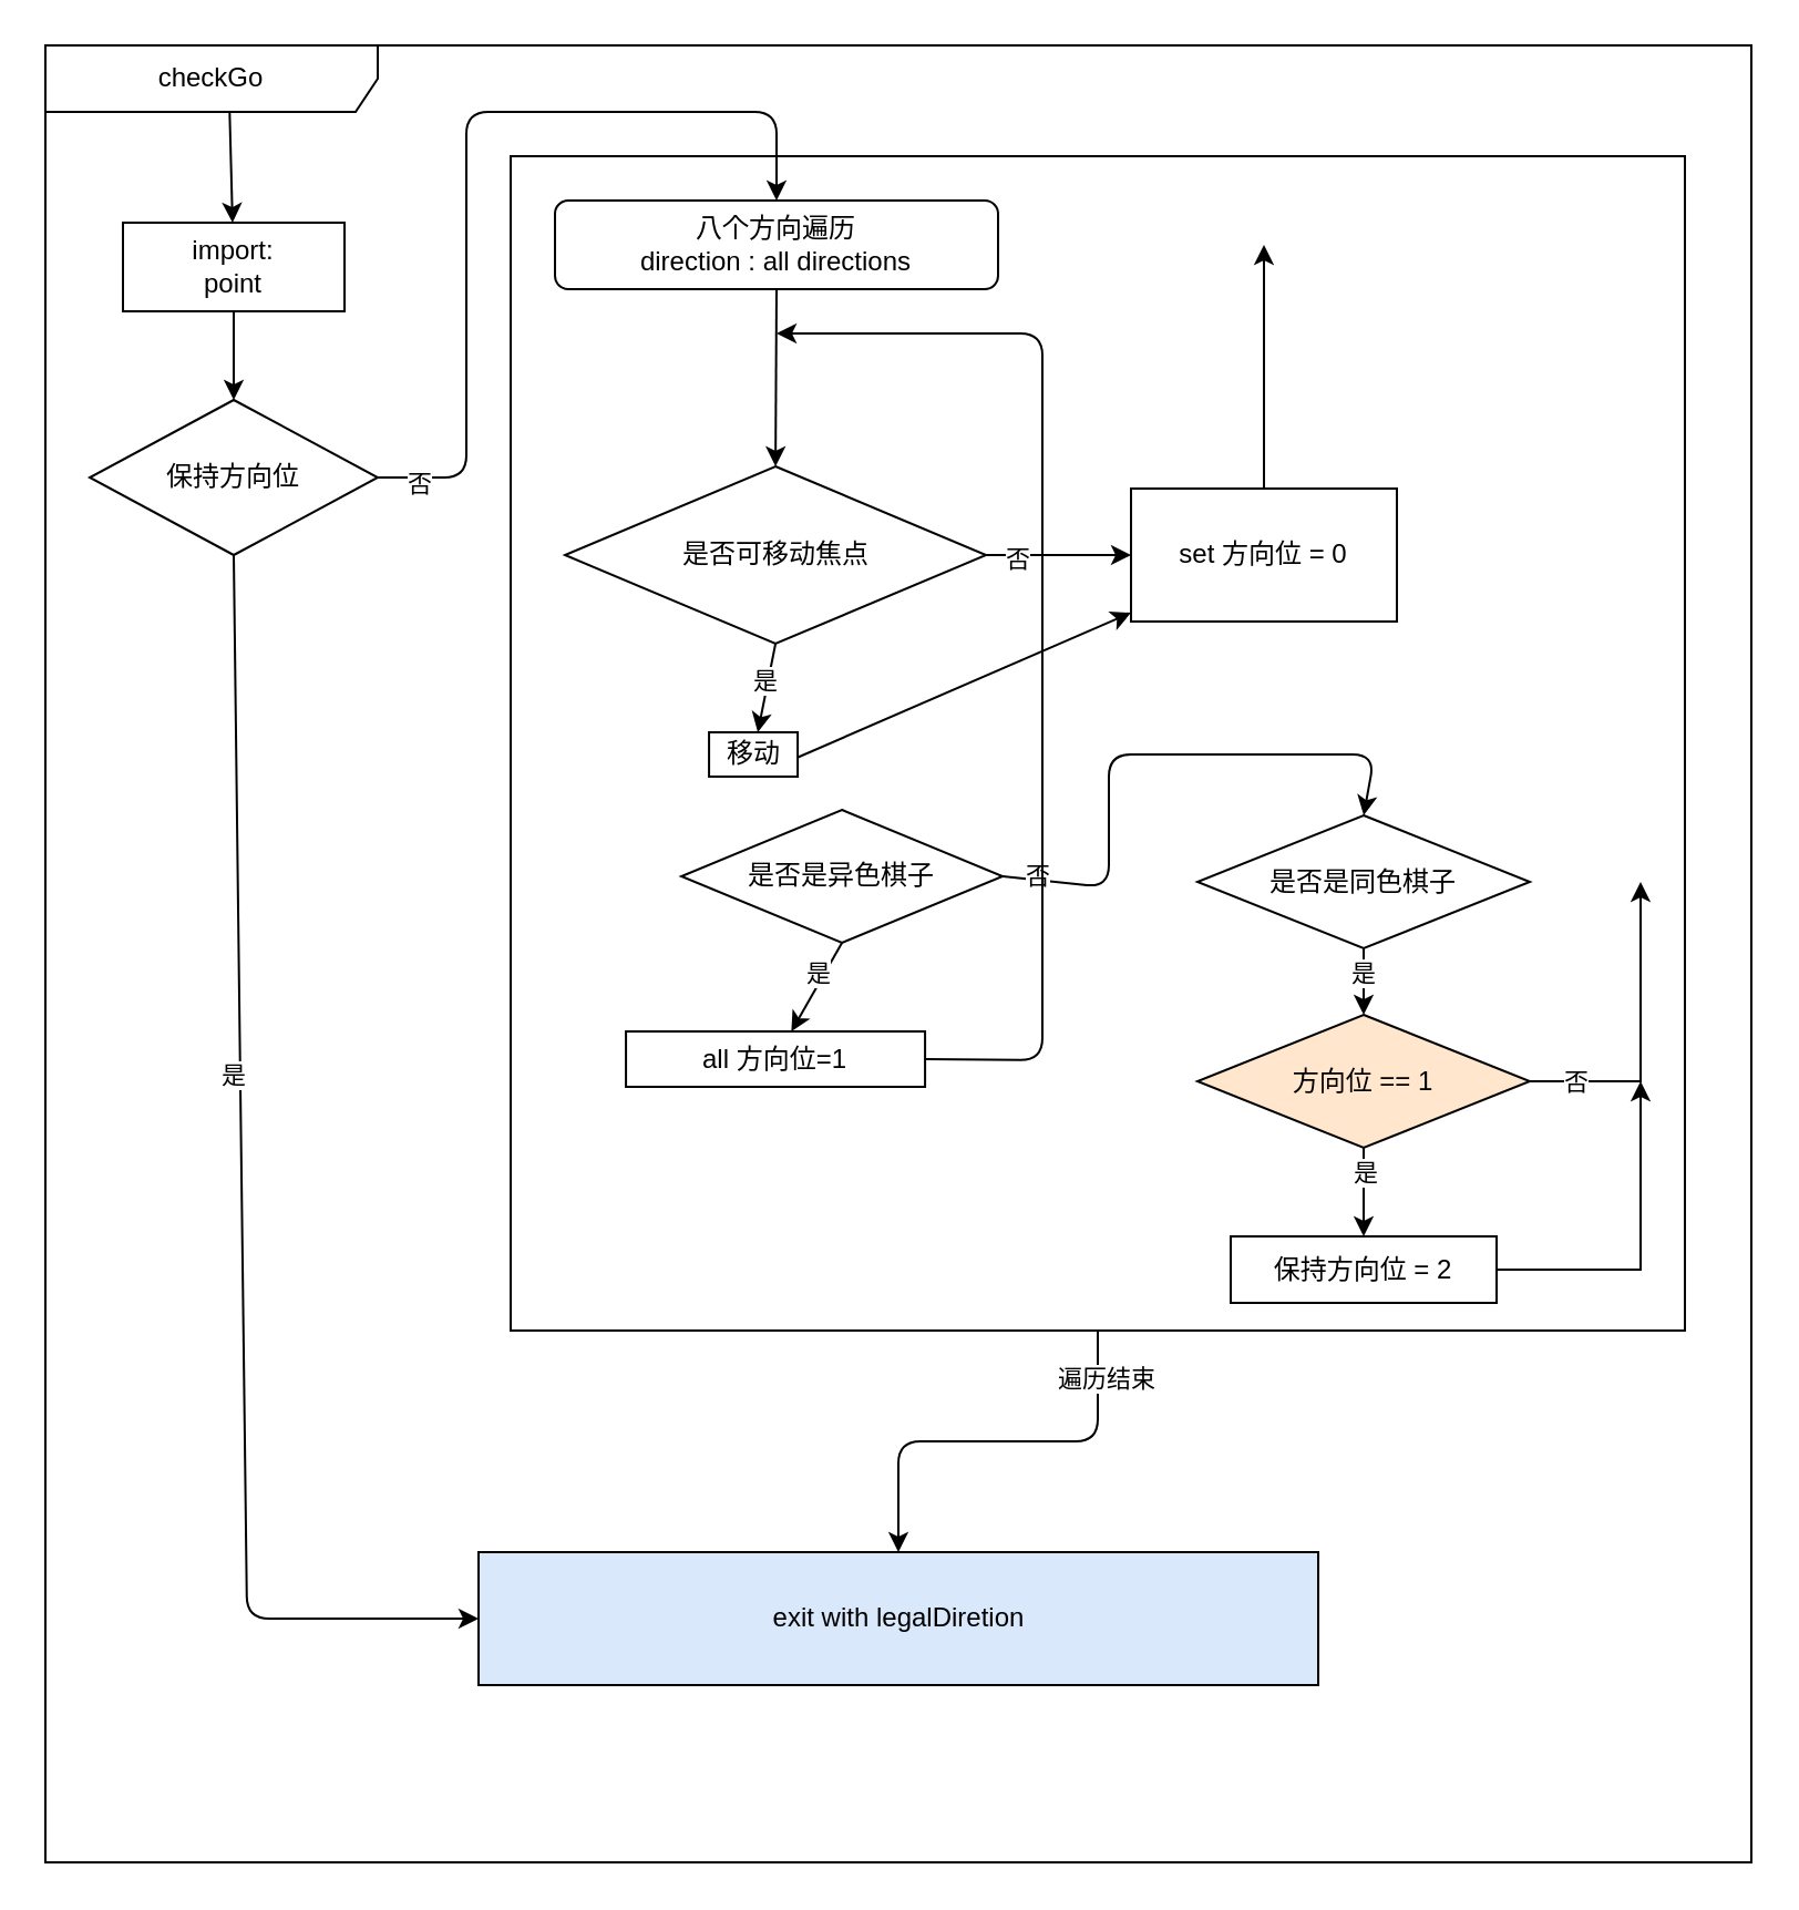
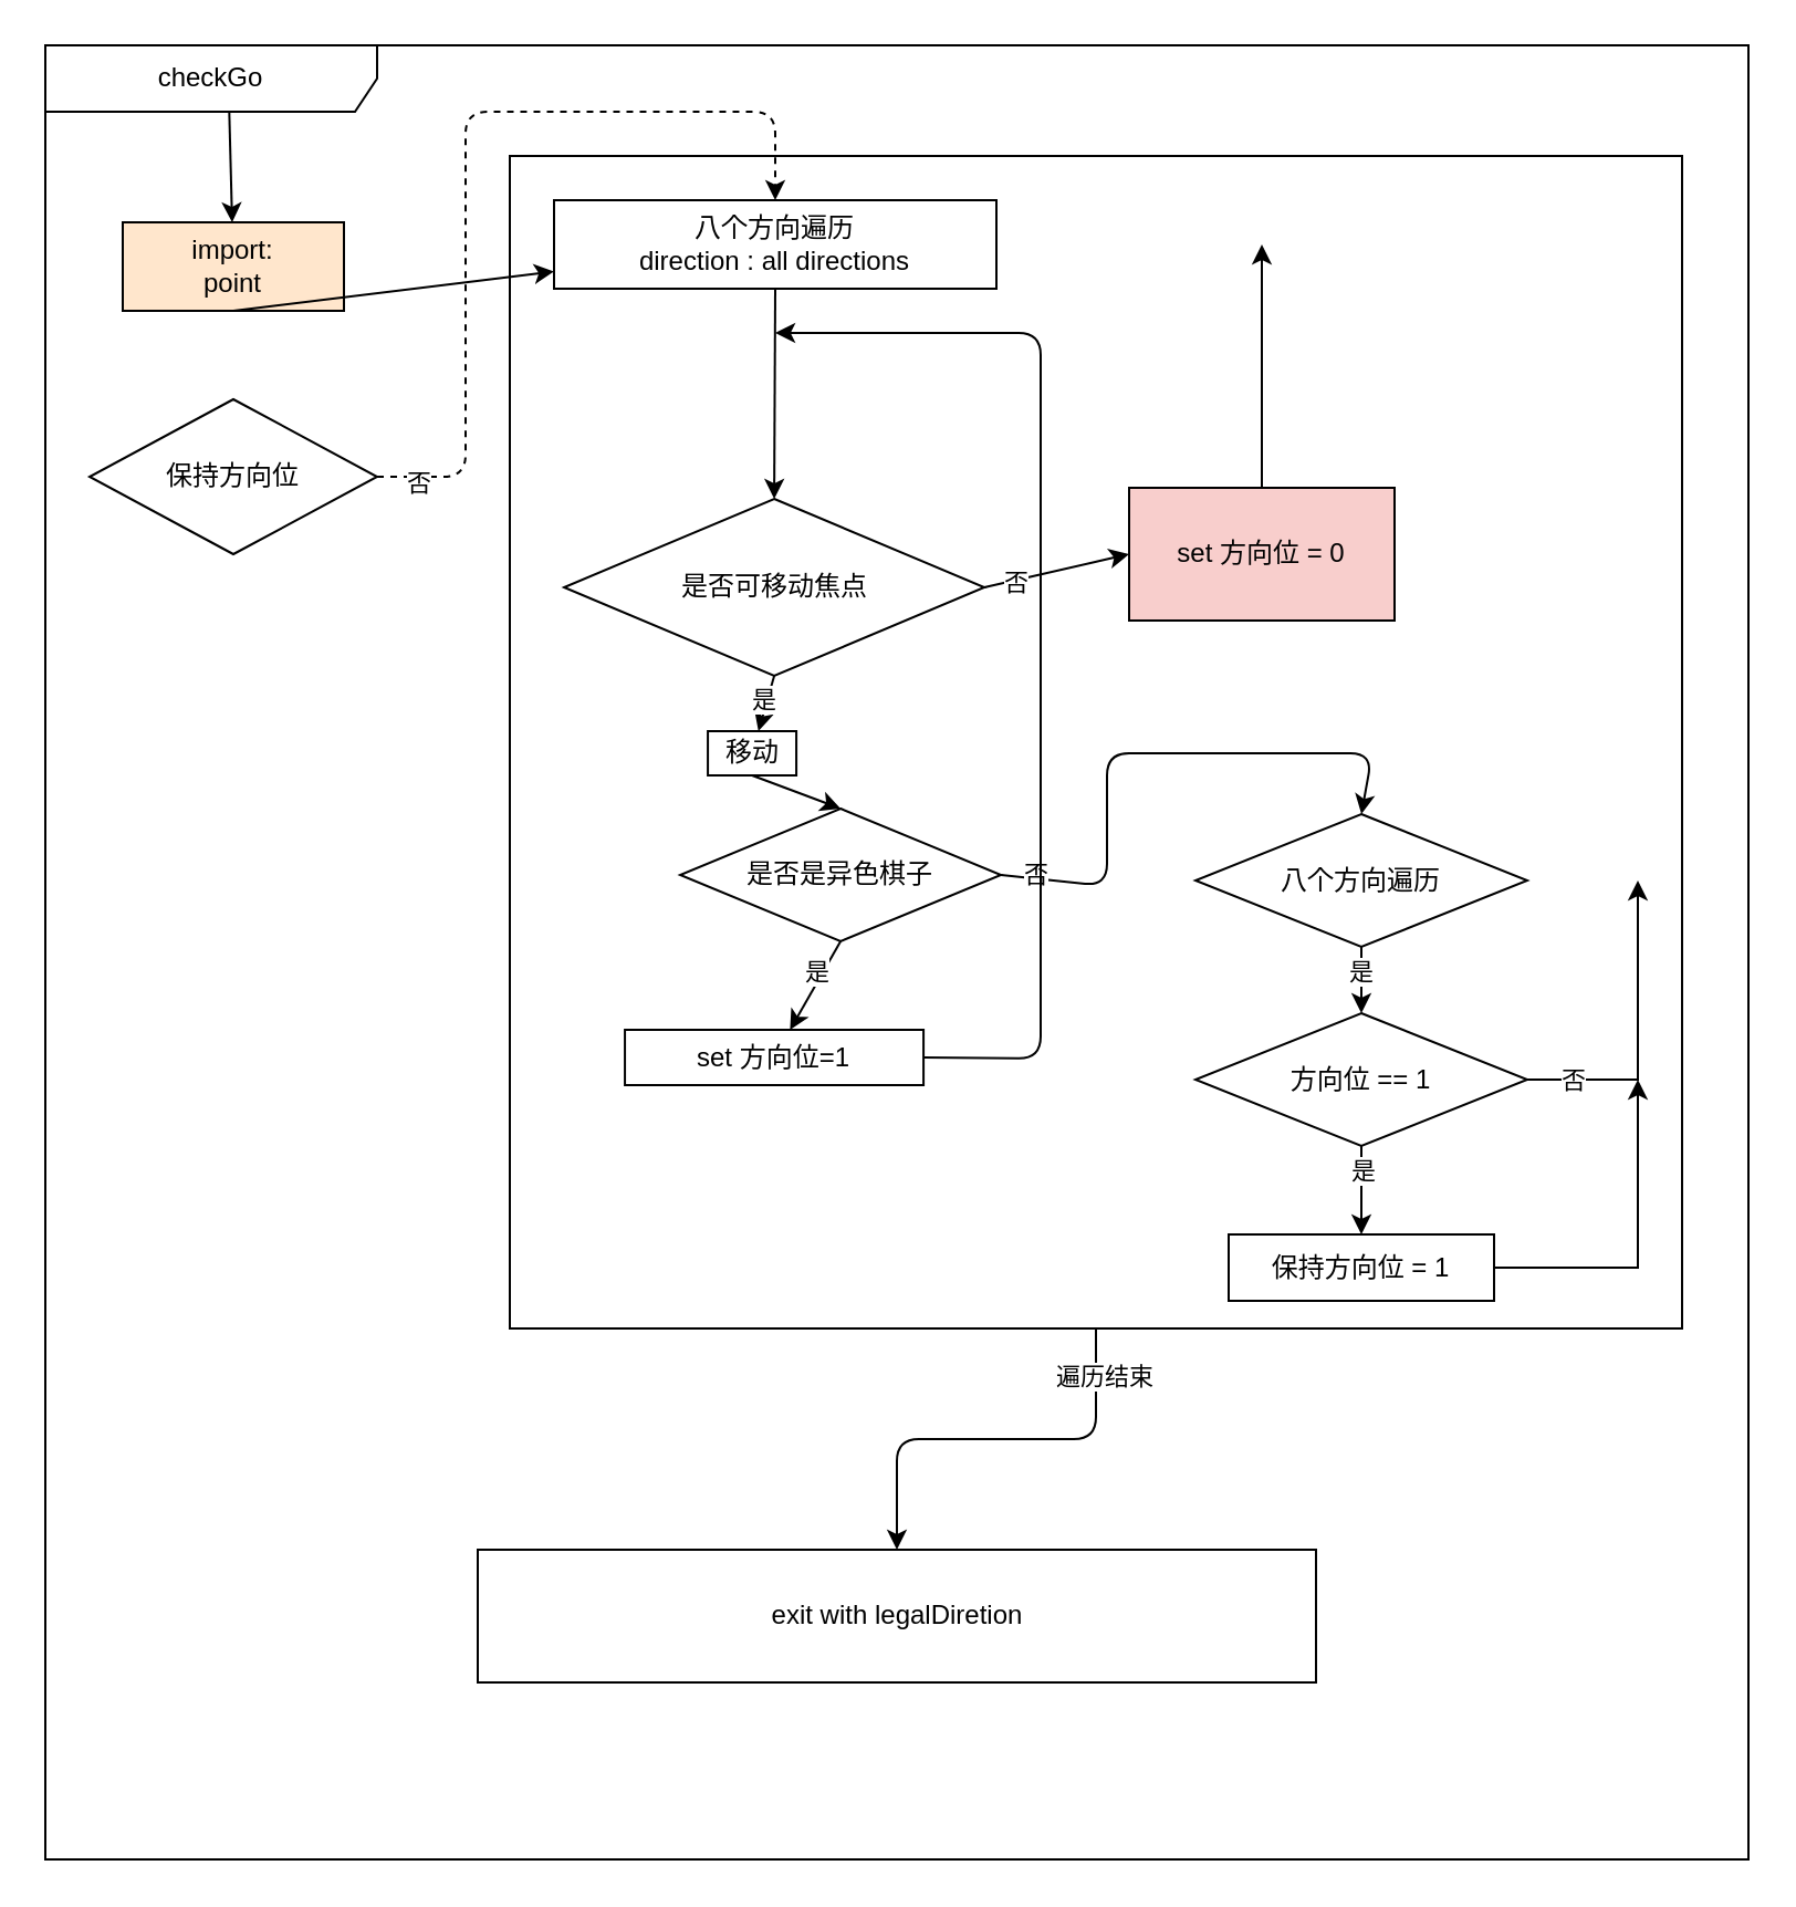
  <mxCell id="0" />
  <mxCell id="1" parent="0" />
  <mxCell id="2" value="checkGo" style="shape=umlFrame;whiteSpace=wrap;html=1;pointerEvents=0;recursiveResize=0;container=1;collapsible=0;width=150;height=30;" parent="1" vertex="1"><mxGeometry x="20" y="20" width="770" height="820" as="geometry" /></mxCell>
  <mxCell id="3" style="edgeStyle=none;html=1;exitX=0.5;exitY=1;exitDx=0;exitDy=0;entryX=0.5;entryY=0;entryDx=0;entryDy=0;" parent="2" source="5" target="42" edge="1"><mxGeometry relative="1" as="geometry"><Array as="points"><mxPoint x="475" y="630" /><mxPoint x="385" y="630" /></Array></mxGeometry></mxCell>
  <mxCell id="4" value="遍历结束" style="edgeLabel;html=1;align=center;verticalAlign=middle;resizable=0;points=[];" vertex="1" connectable="0" parent="3"><mxGeometry x="-0.779" y="3" relative="1" as="geometry"><mxPoint as="offset" /></mxGeometry></mxCell>
  <mxCell id="5" value="" style="rounded=0;whiteSpace=wrap;html=1;glass=0;shadow=0;" parent="2" vertex="1"><mxGeometry x="210" y="50" width="530" height="530" as="geometry" /></mxCell>
- <mxCell id="6" value="import:&lt;div&gt;point&lt;/div&gt;" style="rounded=0;whiteSpace=wrap;html=1;" parent="2" vertex="1"><mxGeometry x="35" y="80" width="100" height="40" as="geometry" /></mxCell>
+ <mxCell id="6" value="import:&lt;div&gt;point&lt;/div&gt;" style="rounded=0;whiteSpace=wrap;html=1;fillColor=#ffe6cc;" parent="2" vertex="1"><mxGeometry x="35" y="80" width="100" height="40" as="geometry" /></mxCell>
  <mxCell id="7" value="" style="endArrow=classic;html=1;exitX=0.108;exitY=0.037;exitDx=0;exitDy=0;exitPerimeter=0;" parent="2" source="2" target="6" edge="1"><mxGeometry width="50" height="50" relative="1" as="geometry"><mxPoint x="330" y="230" as="sourcePoint" /><mxPoint x="380" y="180" as="targetPoint" /></mxGeometry></mxCell>
- <mxCell id="8" style="edgeStyle=none;html=1;exitX=0.5;exitY=1;exitDx=0;exitDy=0;entryX=0;entryY=0.5;entryDx=0;entryDy=0;" parent="2" source="12" target="42" edge="1"><mxGeometry relative="1" as="geometry"><mxPoint x="85" y="680" as="targetPoint" /><Array as="points"><mxPoint x="91" y="710" /></Array></mxGeometry></mxCell>
- <mxCell id="9" value="是" style="edgeLabel;html=1;align=center;verticalAlign=middle;resizable=0;points=[];" parent="8" vertex="1" connectable="0"><mxGeometry x="-0.198" y="-3" relative="1" as="geometry"><mxPoint as="offset" /></mxGeometry></mxCell>
- <mxCell id="10" style="edgeStyle=none;html=1;exitX=1;exitY=0.5;exitDx=0;exitDy=0;entryX=0.5;entryY=0;entryDx=0;entryDy=0;" parent="2" source="12" target="15" edge="1"><mxGeometry relative="1" as="geometry"><Array as="points"><mxPoint x="190" y="195" /><mxPoint x="190" y="30" /><mxPoint x="330" y="30" /></Array></mxGeometry></mxCell>
+ <mxCell id="10" style="edgeStyle=none;html=1;exitX=1;exitY=0.5;exitDx=0;exitDy=0;entryX=0.5;entryY=0;entryDx=0;entryDy=0;dashed=1;" parent="2" source="12" target="15" edge="1"><mxGeometry relative="1" as="geometry"><Array as="points"><mxPoint x="190" y="195" /><mxPoint x="190" y="30" /><mxPoint x="330" y="30" /></Array></mxGeometry></mxCell>
  <mxCell id="11" value="否" style="edgeLabel;html=1;align=center;verticalAlign=middle;resizable=0;points=[];" parent="10" vertex="1" connectable="0"><mxGeometry x="-0.906" y="-2" relative="1" as="geometry"><mxPoint as="offset" /></mxGeometry></mxCell>
  <mxCell id="12" value="保持方向位" style="rhombus;whiteSpace=wrap;html=1;" parent="2" vertex="1"><mxGeometry x="20" y="160" width="130" height="70" as="geometry" /></mxCell>
- <mxCell id="13" value="" style="endArrow=classic;html=1;exitX=0.5;exitY=1;exitDx=0;exitDy=0;entryX=0.5;entryY=0;entryDx=0;entryDy=0;" parent="2" source="6" target="12" edge="1"><mxGeometry width="50" height="50" relative="1" as="geometry"><mxPoint x="160" y="240" as="sourcePoint" /><mxPoint x="210" y="190" as="targetPoint" /></mxGeometry></mxCell>
+ <mxCell id="13" value="" style="endArrow=classic;html=1;exitX=0.5;exitY=1;exitDx=0;exitDy=0;" parent="2" source="6" target="15" edge="1"><mxGeometry width="50" height="50" relative="1" as="geometry"><mxPoint x="160" y="240" as="sourcePoint" /><mxPoint x="210" y="190" as="targetPoint" /></mxGeometry></mxCell>
  <mxCell id="14" style="edgeStyle=none;html=1;exitX=0.5;exitY=1;exitDx=0;exitDy=0;entryX=0.5;entryY=0;entryDx=0;entryDy=0;" parent="2" source="15" target="25" edge="1"><mxGeometry relative="1" as="geometry" /></mxCell>
- <mxCell id="15" value="八个方向遍历&lt;div&gt;direction : all directions&lt;/div&gt;" style="whiteSpace=wrap;html=1;rounded=1;" parent="2" vertex="1"><mxGeometry x="230" y="70" width="200" height="40" as="geometry" /></mxCell>
+ <mxCell id="15" value="八个方向遍历&lt;div&gt;direction : all directions&lt;/div&gt;" style="rounded=0;whiteSpace=wrap;html=1;" parent="2" vertex="1"><mxGeometry x="230" y="70" width="200" height="40" as="geometry" /></mxCell>
  <mxCell id="16" style="edgeStyle=none;html=1;exitX=0.5;exitY=1;exitDx=0;exitDy=0;" parent="2" source="20" target="22" edge="1"><mxGeometry relative="1" as="geometry" /></mxCell>
  <mxCell id="17" value="是" style="edgeLabel;html=1;align=center;verticalAlign=middle;resizable=0;points=[];" parent="16" vertex="1" connectable="0"><mxGeometry x="-0.269" y="-3" relative="1" as="geometry"><mxPoint as="offset" /></mxGeometry></mxCell>
  <mxCell id="18" style="edgeStyle=none;html=1;exitX=1;exitY=0.5;exitDx=0;exitDy=0;entryX=0.5;entryY=0;entryDx=0;entryDy=0;" parent="2" source="20" target="32" edge="1"><mxGeometry relative="1" as="geometry"><Array as="points"><mxPoint x="480" y="380" /><mxPoint x="480" y="320" /><mxPoint x="600" y="320" /></Array></mxGeometry></mxCell>
  <mxCell id="19" value="否" style="edgeLabel;html=1;align=center;verticalAlign=middle;resizable=0;points=[];" parent="18" vertex="1" connectable="0"><mxGeometry x="-0.882" y="2" relative="1" as="geometry"><mxPoint as="offset" /></mxGeometry></mxCell>
  <mxCell id="20" value="是否是异色棋子" style="rhombus;whiteSpace=wrap;html=1;" parent="2" vertex="1"><mxGeometry x="287.04" y="345" width="145" height="60" as="geometry" /></mxCell>
  <mxCell id="21" style="edgeStyle=none;html=1;exitX=1;exitY=0.5;exitDx=0;exitDy=0;" parent="2" source="22" edge="1"><mxGeometry relative="1" as="geometry"><mxPoint x="330" y="130" as="targetPoint" /><Array as="points"><mxPoint x="450" y="458" /><mxPoint x="450" y="130" /></Array></mxGeometry></mxCell>
- <mxCell id="22" value="all 方向位=1" style="rounded=0;whiteSpace=wrap;html=1;" parent="2" vertex="1"><mxGeometry x="262.04" y="445" width="135" height="25" as="geometry" /></mxCell>
+ <mxCell id="22" value="set 方向位=1" style="rounded=0;whiteSpace=wrap;html=1;" parent="2" vertex="1"><mxGeometry x="262.04" y="445" width="135" height="25" as="geometry" /></mxCell>
  <mxCell id="23" style="edgeStyle=none;html=1;exitX=1;exitY=0.5;exitDx=0;exitDy=0;entryX=0;entryY=0.5;entryDx=0;entryDy=0;" parent="2" source="25" target="41" edge="1"><mxGeometry relative="1" as="geometry" /></mxCell>
  <mxCell id="24" value="否" style="edgeLabel;html=1;align=center;verticalAlign=middle;resizable=0;points=[];" parent="23" vertex="1" connectable="0"><mxGeometry x="-0.576" y="-1" relative="1" as="geometry"><mxPoint as="offset" /></mxGeometry></mxCell>
- <mxCell id="25" value="是否可移动焦点" style="rhombus;whiteSpace=wrap;html=1;" parent="2" vertex="1"><mxGeometry x="234.54" y="190" width="190" height="80" as="geometry" /></mxCell>
+ <mxCell id="25" value="是否可移动焦点" style="rhombus;whiteSpace=wrap;html=1;" parent="2" vertex="1"><mxGeometry x="234.54" y="205" width="190" height="80" as="geometry" /></mxCell>
  <mxCell id="26" style="edgeStyle=none;html=1;exitX=0.5;exitY=1;exitDx=0;exitDy=0;" parent="2" source="25" target="29" edge="1"><mxGeometry relative="1" as="geometry" /></mxCell>
  <mxCell id="27" value="是" style="edgeLabel;html=1;align=center;verticalAlign=middle;resizable=0;points=[];" parent="26" vertex="1" connectable="0"><mxGeometry x="-0.159" y="-2" relative="1" as="geometry"><mxPoint as="offset" /></mxGeometry></mxCell>
- <mxCell id="28" style="edgeStyle=none;html=1;exitX=0.5;exitY=1;exitDx=0;exitDy=0;" parent="2" source="29" target="41" edge="1"><mxGeometry relative="1" as="geometry" /></mxCell>
+ <mxCell id="28" style="edgeStyle=none;html=1;exitX=0.5;exitY=1;exitDx=0;exitDy=0;entryX=0.5;entryY=0;entryDx=0;entryDy=0;" parent="2" source="29" target="20" edge="1"><mxGeometry relative="1" as="geometry" /></mxCell>
  <mxCell id="29" value="移动" style="rounded=0;whiteSpace=wrap;html=1;" parent="2" vertex="1"><mxGeometry x="299.54" y="310" width="40" height="20" as="geometry" /></mxCell>
  <mxCell id="30" style="edgeStyle=none;html=1;exitX=0.5;exitY=1;exitDx=0;exitDy=0;entryX=0.5;entryY=0;entryDx=0;entryDy=0;" parent="2" source="32" target="37" edge="1"><mxGeometry relative="1" as="geometry" /></mxCell>
  <mxCell id="31" value="是" style="edgeLabel;html=1;align=center;verticalAlign=middle;resizable=0;points=[];" parent="30" vertex="1" connectable="0"><mxGeometry x="-0.247" y="-1" relative="1" as="geometry"><mxPoint as="offset" /></mxGeometry></mxCell>
- <mxCell id="32" value="是否是同色棋子" style="rhombus;whiteSpace=wrap;html=1;" parent="2" vertex="1"><mxGeometry x="520" y="347.5" width="150" height="60" as="geometry" /></mxCell>
+ <mxCell id="32" value="八个方向遍历" style="rhombus;whiteSpace=wrap;html=1;" parent="2" vertex="1"><mxGeometry x="520" y="347.5" width="150" height="60" as="geometry" /></mxCell>
  <mxCell id="33" style="edgeStyle=none;html=1;exitX=1;exitY=0.5;exitDx=0;exitDy=0;rounded=0;curved=0;" parent="2" source="37" edge="1"><mxGeometry relative="1" as="geometry"><mxPoint x="720" y="377.5" as="targetPoint" /><Array as="points"><mxPoint x="720" y="467.5" /></Array></mxGeometry></mxCell>
  <mxCell id="34" value="否" style="edgeLabel;html=1;align=center;verticalAlign=middle;resizable=0;points=[];" parent="33" vertex="1" connectable="0"><mxGeometry x="-0.727" y="-1" relative="1" as="geometry"><mxPoint x="1" y="-1" as="offset" /></mxGeometry></mxCell>
  <mxCell id="35" style="edgeStyle=none;html=1;exitX=0.5;exitY=1;exitDx=0;exitDy=0;entryX=0.5;entryY=0;entryDx=0;entryDy=0;" parent="2" source="37" target="39" edge="1"><mxGeometry relative="1" as="geometry" /></mxCell>
  <mxCell id="36" value="是" style="edgeLabel;html=1;align=center;verticalAlign=middle;resizable=0;points=[];" parent="35" vertex="1" connectable="0"><mxGeometry x="-0.45" relative="1" as="geometry"><mxPoint as="offset" /></mxGeometry></mxCell>
- <mxCell id="37" value="方向位 == 1" style="rhombus;whiteSpace=wrap;html=1;fillColor=#ffe6cc;" parent="2" vertex="1"><mxGeometry x="520" y="437.5" width="150" height="60" as="geometry" /></mxCell>
+ <mxCell id="37" value="方向位 == 1" style="rhombus;whiteSpace=wrap;html=1;" parent="2" vertex="1"><mxGeometry x="520" y="437.5" width="150" height="60" as="geometry" /></mxCell>
  <mxCell id="38" style="edgeStyle=none;html=1;exitX=1;exitY=0.5;exitDx=0;exitDy=0;rounded=0;curved=0;" parent="2" source="39" edge="1"><mxGeometry relative="1" as="geometry"><mxPoint x="720" y="467.5" as="targetPoint" /><Array as="points"><mxPoint x="720" y="552.5" /></Array></mxGeometry></mxCell>
- <mxCell id="39" value="保持方向位 = 2" style="rounded=0;whiteSpace=wrap;html=1;" parent="2" vertex="1"><mxGeometry x="535" y="537.5" width="120" height="30" as="geometry" /></mxCell>
+ <mxCell id="39" value="保持方向位 = 1" style="rounded=0;whiteSpace=wrap;html=1;" parent="2" vertex="1"><mxGeometry x="535" y="537.5" width="120" height="30" as="geometry" /></mxCell>
  <mxCell id="40" style="edgeStyle=none;html=1;exitX=0.5;exitY=0;exitDx=0;exitDy=0;" parent="2" source="41" edge="1"><mxGeometry relative="1" as="geometry"><mxPoint x="550" y="90" as="targetPoint" /></mxGeometry></mxCell>
- <mxCell id="41" value="set 方向位 = 0" style="rounded=0;whiteSpace=wrap;html=1;" parent="2" vertex="1"><mxGeometry x="490" y="200" width="120" height="60" as="geometry" /></mxCell>
- <mxCell id="42" value="exit with legalDiretion" style="rounded=0;whiteSpace=wrap;html=1;fillColor=#dae8fc;" parent="2" vertex="1"><mxGeometry x="195.5" y="680" width="379" height="60" as="geometry" /></mxCell>
+ <mxCell id="41" value="set 方向位 = 0" style="rounded=0;whiteSpace=wrap;html=1;fillColor=#f8cecc;" parent="2" vertex="1"><mxGeometry x="490" y="200" width="120" height="60" as="geometry" /></mxCell>
+ <mxCell id="42" value="exit with legalDiretion" style="rounded=0;whiteSpace=wrap;html=1;" parent="2" vertex="1"><mxGeometry x="195.5" y="680" width="379" height="60" as="geometry" /></mxCell>
